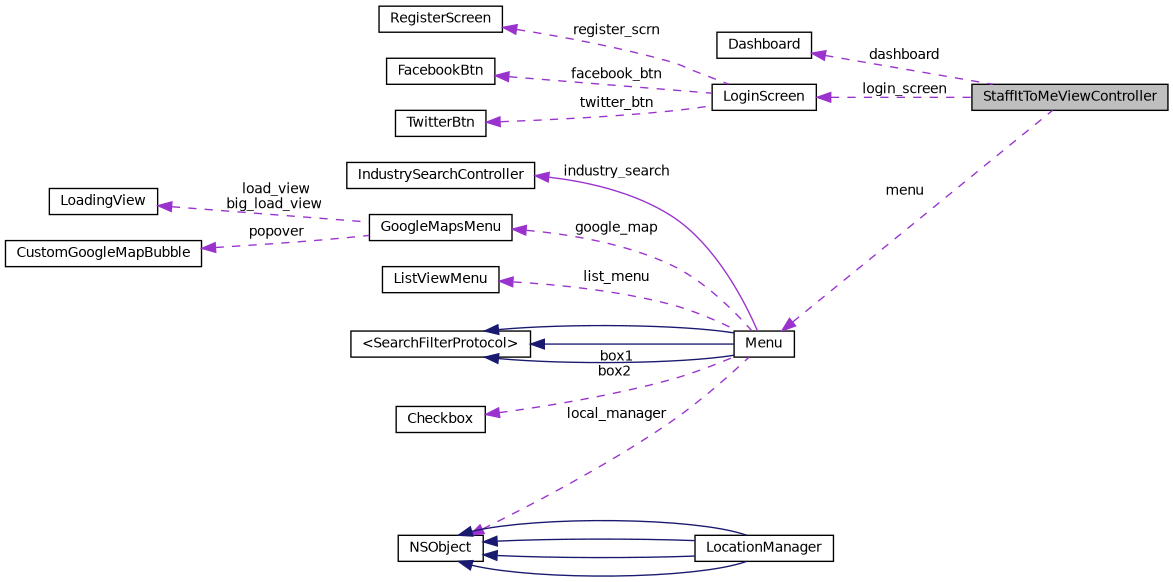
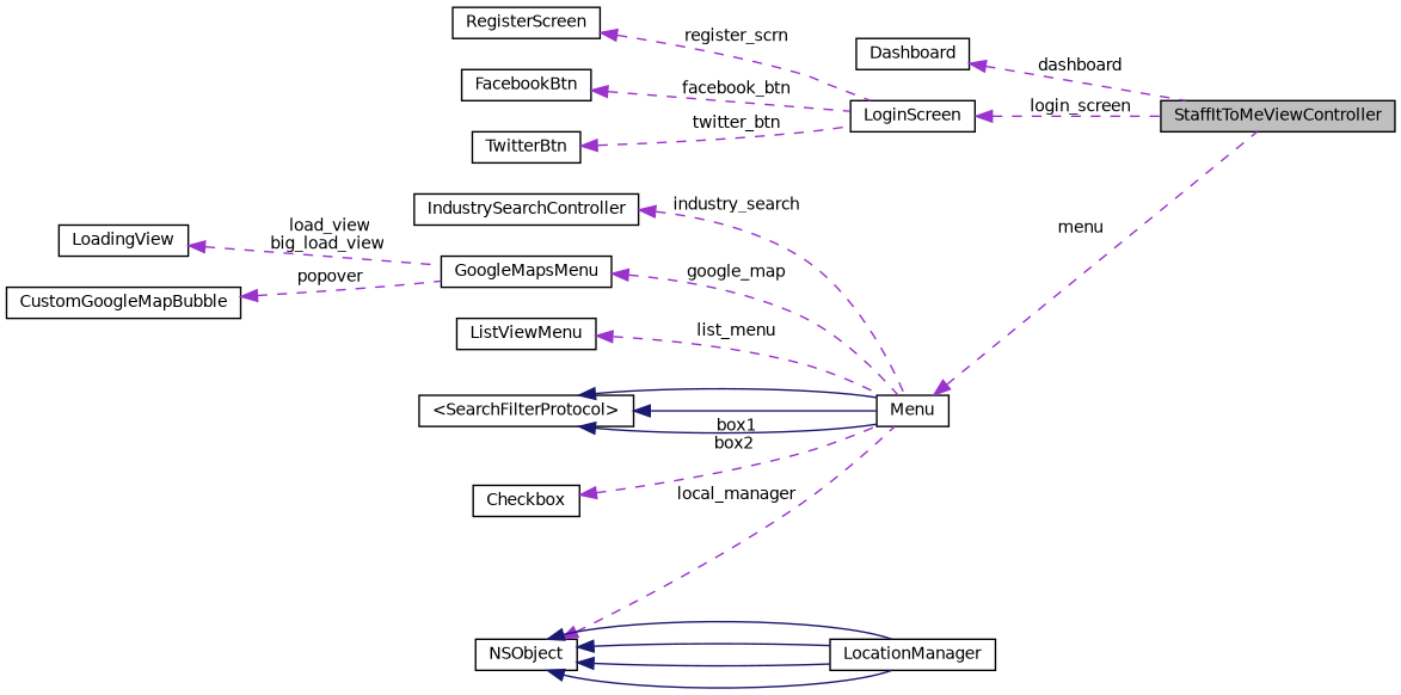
  digraph {
    rankdir=LR
    node [color=black fillcolor=white fontname=Helvetica fontsize=10 shape=record style=filled]
    edge [color=darkorchid3 dir=back fontname=Helvetica fontsize=10 labelfontname=Helvetica labelfontsize=10 style=dashed]
    n1 [fillcolor=grey75 fontcolor=black height=0.2 label=StaffItToMeViewController width=0.4]
    n2 [height=0.2 label=Dashboard width=0.4]
    n3 [height=0.2 label=LoginScreen width=0.4]
    n4 [height=0.2 label=FacebookBtn width=0.4]
    n5 [height=0.2 label=TwitterBtn width=0.4]
    n6 [height=0.2 label=RegisterScreen width=0.4]
    n7 [height=0.2 label=Menu width=0.4]
    n8 [height=0.2 label="\<SearchFilterProtocol\>" width=0.4]
    n9 [height=0.2 label=Checkbox width=0.4]
    n10 [height=0.2 label=IndustrySearchController width=0.4]
    n11 [height=0.2 label=LocationManager width=0.4]
    n12 [height=0.2 label=NSObject width=0.4]
    n13 [height=0.2 label=GoogleMapsMenu width=0.4]
    n14 [height=0.2 label=LoadingView width=0.4]
    n15 [height=0.2 label=CustomGoogleMapBubble width=0.4]
    n16 [height=0.2 label=ListViewMenu width=0.4]
    n2 -> n1 [label=" dashboard"]
    n3 -> n1 [label=" login_screen"]
    n4 -> n3 [label=" facebook_btn"]
    n5 -> n3 [label=" twitter_btn"]
    n6 -> n3 [label=" register_scrn"]
    n7 -> n1 [label=" menu"]
    n8 -> n7 [color=midnightblue style=solid]
    n8 -> n7 [color=midnightblue style=solid]
    n8 -> n7 [color=midnightblue style=solid]
    n9 -> n7 [label=" box1\nbox2"]
-   n10 -> n7 [label=" industry_search" style=solid]
+   n10 -> n7 [label=" industry_search"]
    n12 -> n7 [label=" local_manager"]
    n12 -> n11 [color=midnightblue style=solid]
    n12 -> n11 [color=midnightblue style=solid]
    n12 -> n11 [color=midnightblue style=solid]
    n12 -> n11 [color=midnightblue style=solid]
    n13 -> n7 [label=" google_map"]
    n14 -> n13 [label=" load_view\nbig_load_view"]
    n15 -> n13 [label=" popover"]
    n16 -> n7 [label=" list_menu"]
  }
